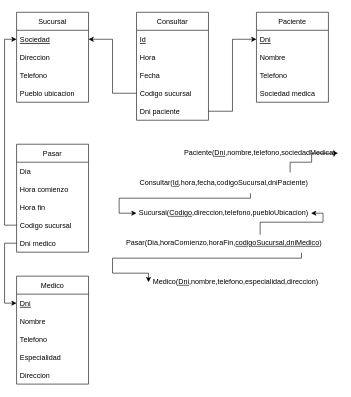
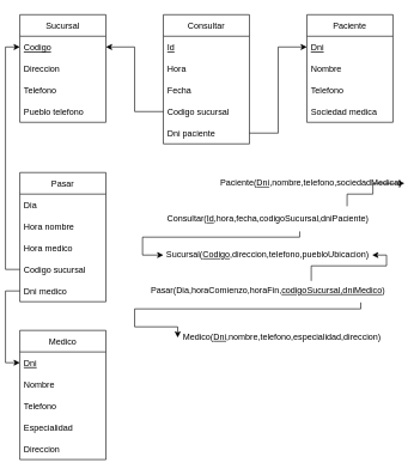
  <mxCell id="0" />
  <mxCell id="1" parent="0" />
  <mxCell id="2" value="Sucursal" style="swimlane;fontStyle=0;childLayout=stackLayout;horizontal=1;startSize=30;horizontalStack=0;resizeParent=1;resizeParentMax=0;resizeLast=0;collapsible=1;marginBottom=0;" parent="1" vertex="1"><mxGeometry x="20" y="20" width="120" height="150" as="geometry" /></mxCell>
- <mxCell id="3" value="Sociedad" style="text;strokeColor=none;fillColor=none;align=left;verticalAlign=middle;spacingLeft=4;spacingRight=4;overflow=hidden;points=[[0,0.5],[1,0.5]];portConstraint=eastwest;rotatable=0;fontStyle=4" parent="2" vertex="1"><mxGeometry y="30" width="120" height="30" as="geometry" /></mxCell>
+ <mxCell id="3" value="Codigo" style="text;strokeColor=none;fillColor=none;align=left;verticalAlign=middle;spacingLeft=4;spacingRight=4;overflow=hidden;points=[[0,0.5],[1,0.5]];portConstraint=eastwest;rotatable=0;fontStyle=4" parent="2" vertex="1"><mxGeometry y="30" width="120" height="30" as="geometry" /></mxCell>
  <mxCell id="4" value="Direccion" style="text;strokeColor=none;fillColor=none;align=left;verticalAlign=middle;spacingLeft=4;spacingRight=4;overflow=hidden;points=[[0,0.5],[1,0.5]];portConstraint=eastwest;rotatable=0;" parent="2" vertex="1"><mxGeometry y="60" width="120" height="30" as="geometry" /></mxCell>
  <mxCell id="5" value="Telefono" style="text;strokeColor=none;fillColor=none;align=left;verticalAlign=middle;spacingLeft=4;spacingRight=4;overflow=hidden;points=[[0,0.5],[1,0.5]];portConstraint=eastwest;rotatable=0;" parent="2" vertex="1"><mxGeometry y="90" width="120" height="30" as="geometry" /></mxCell>
- <mxCell id="6" value="Pueblo ubicacion" style="text;strokeColor=none;fillColor=none;align=left;verticalAlign=middle;spacingLeft=4;spacingRight=4;overflow=hidden;points=[[0,0.5],[1,0.5]];portConstraint=eastwest;rotatable=0;" parent="2" vertex="1"><mxGeometry y="120" width="120" height="30" as="geometry" /></mxCell>
+ <mxCell id="6" value="Pueblo telefono" style="text;strokeColor=none;fillColor=none;align=left;verticalAlign=middle;spacingLeft=4;spacingRight=4;overflow=hidden;points=[[0,0.5],[1,0.5]];portConstraint=eastwest;rotatable=0;" parent="2" vertex="1"><mxGeometry y="120" width="120" height="30" as="geometry" /></mxCell>
  <mxCell id="7" value="Pasar" style="swimlane;fontStyle=0;childLayout=stackLayout;horizontal=1;startSize=30;horizontalStack=0;resizeParent=1;resizeParentMax=0;resizeLast=0;collapsible=1;marginBottom=0;" parent="1" vertex="1"><mxGeometry x="20" y="240" width="120" height="180" as="geometry" /></mxCell>
  <mxCell id="8" value="Dia" style="text;strokeColor=none;fillColor=none;align=left;verticalAlign=middle;spacingLeft=4;spacingRight=4;overflow=hidden;points=[[0,0.5],[1,0.5]];portConstraint=eastwest;rotatable=0;fontStyle=0" parent="7" vertex="1"><mxGeometry y="30" width="120" height="30" as="geometry" /></mxCell>
- <mxCell id="9" value="Hora comienzo" style="text;strokeColor=none;fillColor=none;align=left;verticalAlign=middle;spacingLeft=4;spacingRight=4;overflow=hidden;points=[[0,0.5],[1,0.5]];portConstraint=eastwest;rotatable=0;" parent="7" vertex="1"><mxGeometry y="60" width="120" height="30" as="geometry" /></mxCell>
- <mxCell id="10" value="Hora fin" style="text;strokeColor=none;fillColor=none;align=left;verticalAlign=middle;spacingLeft=4;spacingRight=4;overflow=hidden;points=[[0,0.5],[1,0.5]];portConstraint=eastwest;rotatable=0;" parent="7" vertex="1"><mxGeometry y="90" width="120" height="30" as="geometry" /></mxCell>
+ <mxCell id="9" value="Hora nombre" style="text;strokeColor=none;fillColor=none;align=left;verticalAlign=middle;spacingLeft=4;spacingRight=4;overflow=hidden;points=[[0,0.5],[1,0.5]];portConstraint=eastwest;rotatable=0;" parent="7" vertex="1"><mxGeometry y="60" width="120" height="30" as="geometry" /></mxCell>
+ <mxCell id="10" value="Hora medico" style="text;strokeColor=none;fillColor=none;align=left;verticalAlign=middle;spacingLeft=4;spacingRight=4;overflow=hidden;points=[[0,0.5],[1,0.5]];portConstraint=eastwest;rotatable=0;" parent="7" vertex="1"><mxGeometry y="90" width="120" height="30" as="geometry" /></mxCell>
  <mxCell id="11" value="Codigo sucursal" style="text;strokeColor=none;fillColor=none;align=left;verticalAlign=middle;spacingLeft=4;spacingRight=4;overflow=hidden;points=[[0,0.5],[1,0.5]];portConstraint=eastwest;rotatable=0;" parent="7" vertex="1"><mxGeometry y="120" width="120" height="30" as="geometry" /></mxCell>
  <mxCell id="12" value="Dni medico" style="text;strokeColor=none;fillColor=none;align=left;verticalAlign=middle;spacingLeft=4;spacingRight=4;overflow=hidden;points=[[0,0.5],[1,0.5]];portConstraint=eastwest;rotatable=0;" parent="7" vertex="1"><mxGeometry y="150" width="120" height="30" as="geometry" /></mxCell>
  <mxCell id="13" value="Medico" style="swimlane;fontStyle=0;childLayout=stackLayout;horizontal=1;startSize=30;horizontalStack=0;resizeParent=1;resizeParentMax=0;resizeLast=0;collapsible=1;marginBottom=0;" parent="1" vertex="1"><mxGeometry x="20" y="460" width="120" height="180" as="geometry" /></mxCell>
  <mxCell id="14" value="Dni" style="text;strokeColor=none;fillColor=none;align=left;verticalAlign=middle;spacingLeft=4;spacingRight=4;overflow=hidden;points=[[0,0.5],[1,0.5]];portConstraint=eastwest;rotatable=0;fontStyle=4" parent="13" vertex="1"><mxGeometry y="30" width="120" height="30" as="geometry" /></mxCell>
  <mxCell id="15" value="Nombre" style="text;strokeColor=none;fillColor=none;align=left;verticalAlign=middle;spacingLeft=4;spacingRight=4;overflow=hidden;points=[[0,0.5],[1,0.5]];portConstraint=eastwest;rotatable=0;" parent="13" vertex="1"><mxGeometry y="60" width="120" height="30" as="geometry" /></mxCell>
  <mxCell id="16" value="Telefono" style="text;strokeColor=none;fillColor=none;align=left;verticalAlign=middle;spacingLeft=4;spacingRight=4;overflow=hidden;points=[[0,0.5],[1,0.5]];portConstraint=eastwest;rotatable=0;" parent="13" vertex="1"><mxGeometry y="90" width="120" height="30" as="geometry" /></mxCell>
  <mxCell id="17" value="Especialidad" style="text;strokeColor=none;fillColor=none;align=left;verticalAlign=middle;spacingLeft=4;spacingRight=4;overflow=hidden;points=[[0,0.5],[1,0.5]];portConstraint=eastwest;rotatable=0;" parent="13" vertex="1"><mxGeometry y="120" width="120" height="30" as="geometry" /></mxCell>
  <mxCell id="18" value="Direccion" style="text;strokeColor=none;fillColor=none;align=left;verticalAlign=middle;spacingLeft=4;spacingRight=4;overflow=hidden;points=[[0,0.5],[1,0.5]];portConstraint=eastwest;rotatable=0;" parent="13" vertex="1"><mxGeometry y="150" width="120" height="30" as="geometry" /></mxCell>
  <mxCell id="19" value="Consultar" style="swimlane;fontStyle=0;childLayout=stackLayout;horizontal=1;startSize=30;horizontalStack=0;resizeParent=1;resizeParentMax=0;resizeLast=0;collapsible=1;marginBottom=0;" parent="1" vertex="1"><mxGeometry x="220" y="20" width="120" height="180" as="geometry" /></mxCell>
  <mxCell id="20" value="Id" style="text;strokeColor=none;fillColor=none;align=left;verticalAlign=middle;spacingLeft=4;spacingRight=4;overflow=hidden;points=[[0,0.5],[1,0.5]];portConstraint=eastwest;rotatable=0;fontStyle=4" vertex="1" parent="19"><mxGeometry y="30" width="120" height="30" as="geometry" /></mxCell>
  <mxCell id="21" value="Hora" style="text;strokeColor=none;fillColor=none;align=left;verticalAlign=middle;spacingLeft=4;spacingRight=4;overflow=hidden;points=[[0,0.5],[1,0.5]];portConstraint=eastwest;rotatable=0;fontStyle=0" parent="19" vertex="1"><mxGeometry y="60" width="120" height="30" as="geometry" /></mxCell>
  <mxCell id="22" value="Fecha" style="text;strokeColor=none;fillColor=none;align=left;verticalAlign=middle;spacingLeft=4;spacingRight=4;overflow=hidden;points=[[0,0.5],[1,0.5]];portConstraint=eastwest;rotatable=0;" parent="19" vertex="1"><mxGeometry y="90" width="120" height="30" as="geometry" /></mxCell>
  <mxCell id="23" value="Codigo sucursal" style="text;strokeColor=none;fillColor=none;align=left;verticalAlign=middle;spacingLeft=4;spacingRight=4;overflow=hidden;points=[[0,0.5],[1,0.5]];portConstraint=eastwest;rotatable=0;" parent="19" vertex="1"><mxGeometry y="120" width="120" height="30" as="geometry" /></mxCell>
  <mxCell id="24" value="Dni paciente" style="text;strokeColor=none;fillColor=none;align=left;verticalAlign=middle;spacingLeft=4;spacingRight=4;overflow=hidden;points=[[0,0.5],[1,0.5]];portConstraint=eastwest;rotatable=0;" parent="19" vertex="1"><mxGeometry y="150" width="120" height="30" as="geometry" /></mxCell>
  <mxCell id="25" value="Paciente" style="swimlane;fontStyle=0;childLayout=stackLayout;horizontal=1;startSize=30;horizontalStack=0;resizeParent=1;resizeParentMax=0;resizeLast=0;collapsible=1;marginBottom=0;" parent="1" vertex="1"><mxGeometry x="420" y="20" width="120" height="150" as="geometry" /></mxCell>
  <mxCell id="26" value="Dni" style="text;strokeColor=none;fillColor=none;align=left;verticalAlign=middle;spacingLeft=4;spacingRight=4;overflow=hidden;points=[[0,0.5],[1,0.5]];portConstraint=eastwest;rotatable=0;fontStyle=4" parent="25" vertex="1"><mxGeometry y="30" width="120" height="30" as="geometry" /></mxCell>
  <mxCell id="27" value="Nombre" style="text;strokeColor=none;fillColor=none;align=left;verticalAlign=middle;spacingLeft=4;spacingRight=4;overflow=hidden;points=[[0,0.5],[1,0.5]];portConstraint=eastwest;rotatable=0;" parent="25" vertex="1"><mxGeometry y="60" width="120" height="30" as="geometry" /></mxCell>
  <mxCell id="28" value="Telefono" style="text;strokeColor=none;fillColor=none;align=left;verticalAlign=middle;spacingLeft=4;spacingRight=4;overflow=hidden;points=[[0,0.5],[1,0.5]];portConstraint=eastwest;rotatable=0;" parent="25" vertex="1"><mxGeometry y="90" width="120" height="30" as="geometry" /></mxCell>
  <mxCell id="29" value="Sociedad medica" style="text;strokeColor=none;fillColor=none;align=left;verticalAlign=middle;spacingLeft=4;spacingRight=4;overflow=hidden;points=[[0,0.5],[1,0.5]];portConstraint=eastwest;rotatable=0;" parent="25" vertex="1"><mxGeometry y="120" width="120" height="30" as="geometry" /></mxCell>
  <mxCell id="30" style="edgeStyle=orthogonalEdgeStyle;rounded=0;orthogonalLoop=1;jettySize=auto;html=1;exitX=0;exitY=0.5;exitDx=0;exitDy=0;entryX=0;entryY=0.5;entryDx=0;entryDy=0;" parent="1" source="11" target="3" edge="1"><mxGeometry relative="1" as="geometry" /></mxCell>
  <mxCell id="31" style="edgeStyle=orthogonalEdgeStyle;rounded=0;orthogonalLoop=1;jettySize=auto;html=1;exitX=0;exitY=0.5;exitDx=0;exitDy=0;entryX=0;entryY=0.5;entryDx=0;entryDy=0;" parent="1" source="12" target="14" edge="1"><mxGeometry relative="1" as="geometry" /></mxCell>
  <mxCell id="32" style="edgeStyle=orthogonalEdgeStyle;rounded=0;orthogonalLoop=1;jettySize=auto;html=1;exitX=0;exitY=0.5;exitDx=0;exitDy=0;entryX=1;entryY=0.5;entryDx=0;entryDy=0;" parent="1" source="23" target="3" edge="1"><mxGeometry relative="1" as="geometry" /></mxCell>
  <mxCell id="33" style="edgeStyle=orthogonalEdgeStyle;rounded=0;orthogonalLoop=1;jettySize=auto;html=1;exitX=1;exitY=0.5;exitDx=0;exitDy=0;entryX=0;entryY=0.5;entryDx=0;entryDy=0;" parent="1" source="24" target="26" edge="1"><mxGeometry relative="1" as="geometry" /></mxCell>
  <mxCell id="34" value="Paciente(&lt;u&gt;Dni&lt;/u&gt;,nombre,telefono,sociedadMedica)" style="text;html=1;strokeColor=none;fillColor=none;align=center;verticalAlign=middle;whiteSpace=wrap;rounded=0;" parent="1" vertex="1"><mxGeometry x="296" y="240" width="260" height="30" as="geometry" /></mxCell>
  <mxCell id="35" style="edgeStyle=orthogonalEdgeStyle;rounded=0;orthogonalLoop=1;jettySize=auto;html=1;entryX=0;entryY=0.5;entryDx=0;entryDy=0;exitX=0.642;exitY=1.067;exitDx=0;exitDy=0;exitPerimeter=0;" parent="1" source="37" target="38" edge="1"><mxGeometry relative="1" as="geometry"><mxPoint x="402" y="330" as="sourcePoint" /><Array as="points"><mxPoint x="410" y="330" /><mxPoint x="191" y="330" /><mxPoint x="191" y="355" /></Array></mxGeometry></mxCell>
  <mxCell id="36" style="edgeStyle=orthogonalEdgeStyle;rounded=0;orthogonalLoop=1;jettySize=auto;html=1;exitX=0.855;exitY=-0.1;exitDx=0;exitDy=0;entryX=1;entryY=0.5;entryDx=0;entryDy=0;exitPerimeter=0;" parent="1" source="37" target="34" edge="1"><mxGeometry relative="1" as="geometry"><Array as="points"><mxPoint x="476" y="270" /><mxPoint x="512" y="270" /><mxPoint x="512" y="255" /></Array></mxGeometry></mxCell>
  <mxCell id="37" value="Consultar(&lt;u&gt;Id&lt;/u&gt;,hora,fecha,codigoSucursal,dniPaciente)" style="text;html=1;strokeColor=none;fillColor=none;align=center;verticalAlign=middle;whiteSpace=wrap;rounded=0;" parent="1" vertex="1"><mxGeometry x="211" y="290" width="310" height="30" as="geometry" /></mxCell>
  <mxCell id="38" value="Sucursal(&lt;u&gt;Codigo&lt;/u&gt;,direccion,telefono,puebloUbicacion)" style="text;html=1;strokeColor=none;fillColor=none;align=center;verticalAlign=middle;whiteSpace=wrap;rounded=0;" parent="1" vertex="1"><mxGeometry x="220" y="340" width="291" height="30" as="geometry" /></mxCell>
  <mxCell id="39" style="edgeStyle=orthogonalEdgeStyle;rounded=0;orthogonalLoop=1;jettySize=auto;html=1;exitX=0.681;exitY=0.033;exitDx=0;exitDy=0;entryX=1;entryY=0.5;entryDx=0;entryDy=0;exitPerimeter=0;" parent="1" source="41" target="38" edge="1"><mxGeometry relative="1" as="geometry" /></mxCell>
  <mxCell id="40" style="edgeStyle=orthogonalEdgeStyle;rounded=0;orthogonalLoop=1;jettySize=auto;html=1;exitX=0.889;exitY=1.033;exitDx=0;exitDy=0;entryX=0;entryY=0.5;entryDx=0;entryDy=0;exitPerimeter=0;" parent="1" source="41" target="42" edge="1"><mxGeometry relative="1" as="geometry"><Array as="points"><mxPoint x="495" y="430" /><mxPoint x="180" y="430" /><mxPoint x="180" y="455" /></Array></mxGeometry></mxCell>
  <mxCell id="41" value="Pasar(Dia,horaComienzo,horaFin,&lt;u&gt;codigoSucursal,dniMedico&lt;/u&gt;)" style="text;html=1;strokeColor=none;fillColor=none;align=center;verticalAlign=middle;whiteSpace=wrap;rounded=0;" parent="1" vertex="1"><mxGeometry x="200" y="390" width="332" height="30" as="geometry" /></mxCell>
  <mxCell id="42" value="Medico(&lt;u&gt;Dni&lt;/u&gt;,nombre,telefono,especialidad,direccion)" style="text;html=1;strokeColor=none;fillColor=none;align=center;verticalAlign=middle;whiteSpace=wrap;rounded=0;" parent="1" vertex="1"><mxGeometry x="240" y="455" width="291" height="30" as="geometry" /></mxCell>
